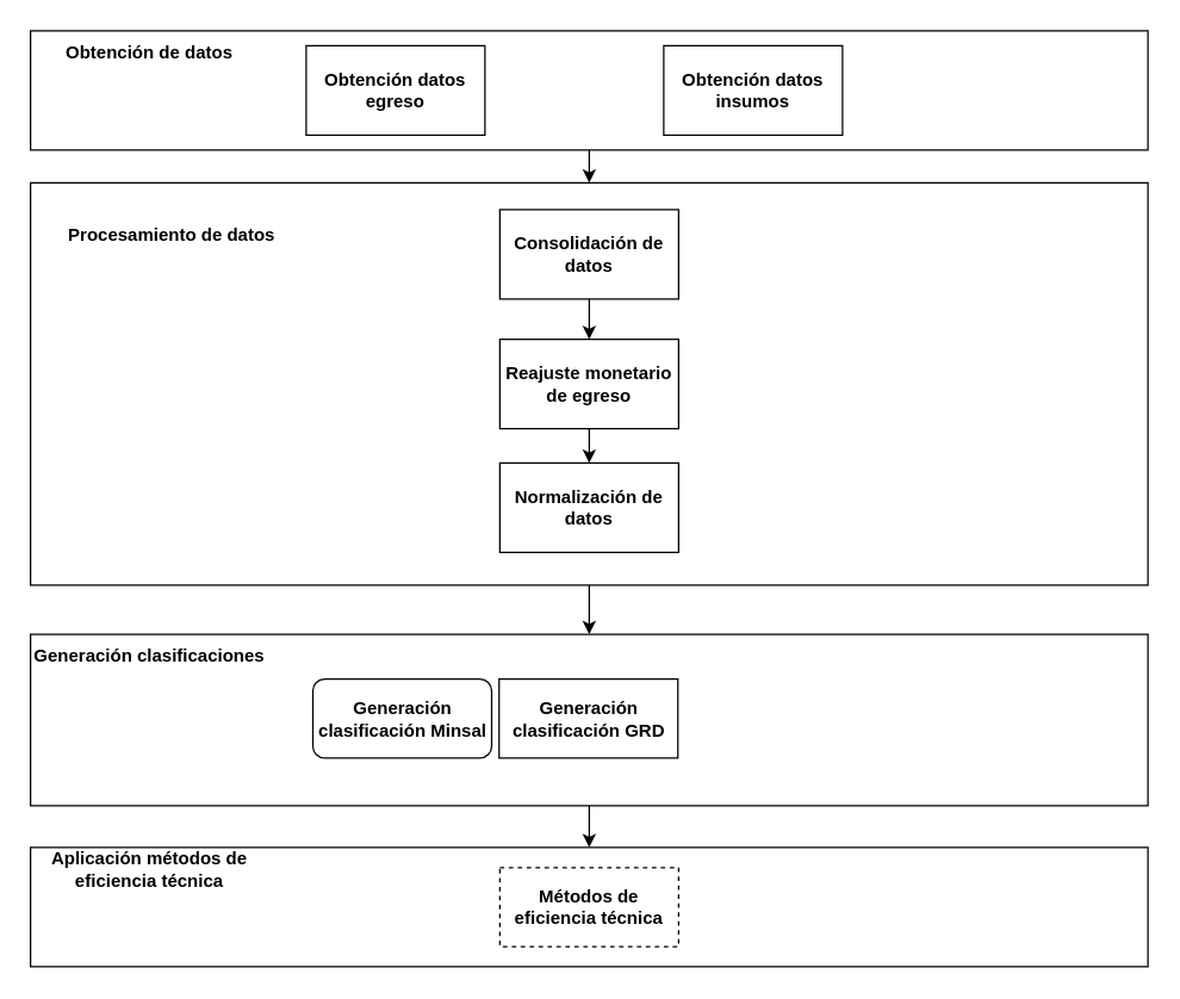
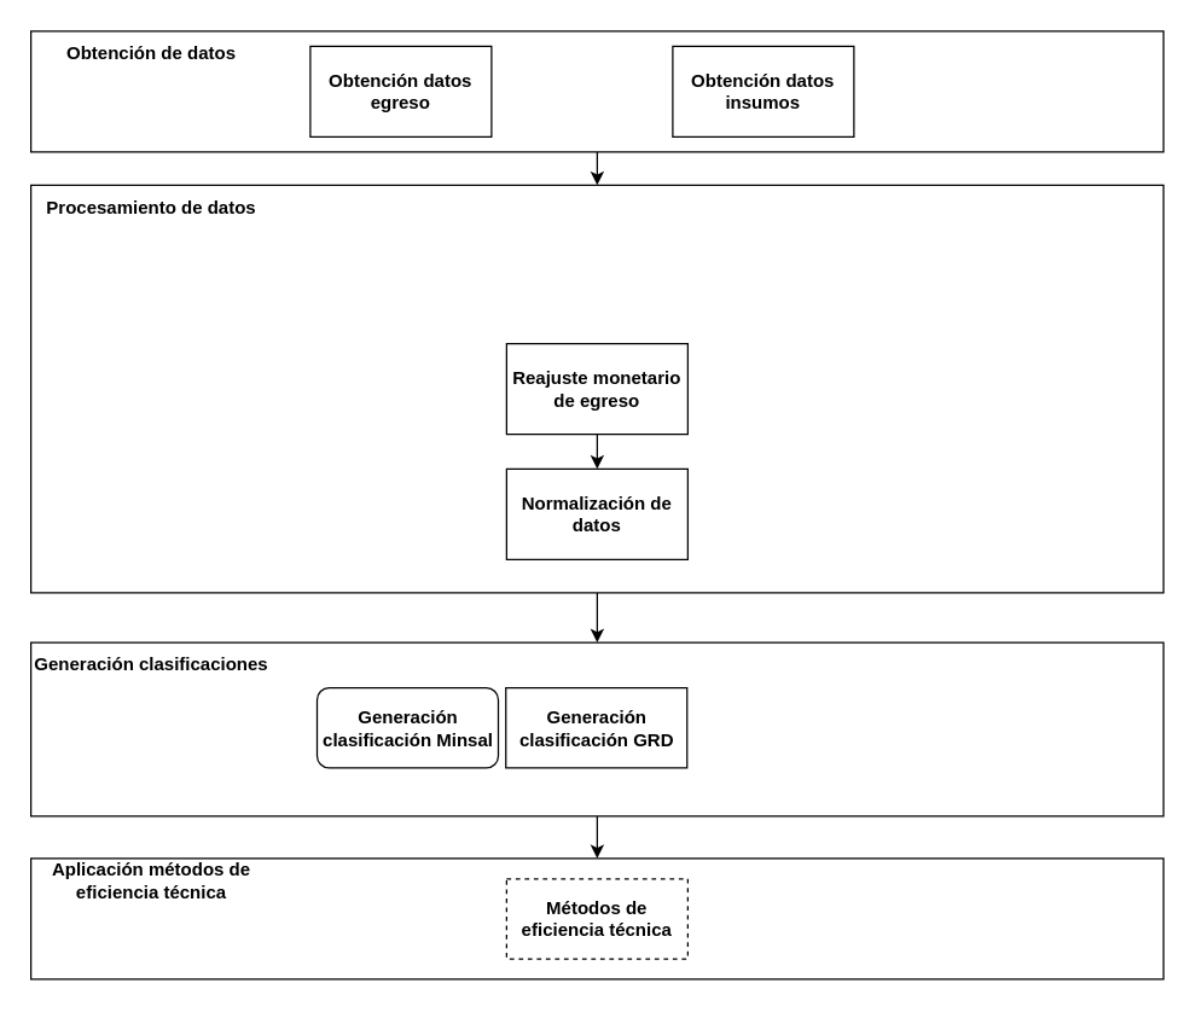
  <mxCell id="0" />
  <mxCell id="1" parent="0" />
  <mxCell id="2" value="" style="rounded=0;whiteSpace=wrap;html=1;" vertex="1" parent="1"><mxGeometry x="20" y="568" width="750" height="80" as="geometry" /></mxCell>
  <mxCell id="3" style="edgeStyle=orthogonalEdgeStyle;rounded=0;orthogonalLoop=1;jettySize=auto;html=1;exitX=0.5;exitY=1;exitDx=0;exitDy=0;entryX=0.5;entryY=0;entryDx=0;entryDy=0;" edge="1" parent="1" source="4" target="6"><mxGeometry relative="1" as="geometry"><mxPoint x="395" y="407" as="sourcePoint" /></mxGeometry></mxCell>
  <mxCell id="4" value="" style="rounded=0;whiteSpace=wrap;html=1;" vertex="1" parent="1"><mxGeometry x="20" y="122" width="750" height="270" as="geometry" /></mxCell>
  <mxCell id="5" style="edgeStyle=orthogonalEdgeStyle;rounded=0;orthogonalLoop=1;jettySize=auto;html=1;exitX=0.5;exitY=1;exitDx=0;exitDy=0;entryX=0.5;entryY=0;entryDx=0;entryDy=0;" edge="1" parent="1" source="6" target="2"><mxGeometry relative="1" as="geometry" /></mxCell>
  <mxCell id="6" value="" style="rounded=0;whiteSpace=wrap;html=1;" vertex="1" parent="1"><mxGeometry x="20" y="425" width="750" height="115" as="geometry" /></mxCell>
  <mxCell id="7" style="edgeStyle=orthogonalEdgeStyle;rounded=0;orthogonalLoop=1;jettySize=auto;html=1;entryX=0.5;entryY=0;entryDx=0;entryDy=0;" edge="1" parent="1" source="8" target="4"><mxGeometry relative="1" as="geometry" /></mxCell>
  <mxCell id="8" value="" style="rounded=0;whiteSpace=wrap;html=1;" vertex="1" parent="1"><mxGeometry x="20" y="20" width="750" height="80" as="geometry" /></mxCell>
  <mxCell id="9" value="Obtención datos insumos" style="rounded=0;whiteSpace=wrap;html=1;fontStyle=1;" vertex="1" parent="1"><mxGeometry x="445" y="30" width="120" height="60" as="geometry" /></mxCell>
  <mxCell id="10" value="Obtención datos egreso" style="rounded=0;whiteSpace=wrap;html=1;fontStyle=1;" vertex="1" parent="1"><mxGeometry x="205" y="30" width="120" height="60" as="geometry" /></mxCell>
- <mxCell id="11" style="edgeStyle=orthogonalEdgeStyle;rounded=0;orthogonalLoop=1;jettySize=auto;html=1;entryX=0.5;entryY=0;entryDx=0;entryDy=0;" edge="1" parent="1" source="12" target="14"><mxGeometry relative="1" as="geometry" /></mxCell>
- <mxCell id="12" value="Consolidación de datos" style="rounded=0;whiteSpace=wrap;html=1;fontStyle=1;" vertex="1" parent="1"><mxGeometry x="335" y="140" width="120" height="60" as="geometry" /></mxCell>
  <mxCell id="13" style="edgeStyle=orthogonalEdgeStyle;rounded=0;orthogonalLoop=1;jettySize=auto;html=1;entryX=0.5;entryY=0;entryDx=0;entryDy=0;" edge="1" parent="1" source="14" target="15"><mxGeometry relative="1" as="geometry" /></mxCell>
  <mxCell id="14" value="Reajuste monetario de egreso" style="rounded=0;whiteSpace=wrap;html=1;fontStyle=1;" vertex="1" parent="1"><mxGeometry x="335" y="227" width="120" height="60" as="geometry" /></mxCell>
  <mxCell id="15" value="Normalización de datos" style="rounded=0;whiteSpace=wrap;html=1;fontStyle=1;" vertex="1" parent="1"><mxGeometry x="335" y="310" width="120" height="60" as="geometry" /></mxCell>
  <mxCell id="16" value="Generación clasificación Minsal" style="whiteSpace=wrap;html=1;fontStyle=1;rounded=1;" vertex="1" parent="1"><mxGeometry x="209.5" y="455" width="120" height="53" as="geometry" /></mxCell>
  <mxCell id="17" value="Generación clasificación GRD" style="rounded=0;whiteSpace=wrap;html=1;fontStyle=1;" vertex="1" parent="1"><mxGeometry x="334.5" y="455" width="120" height="53" as="geometry" /></mxCell>
  <mxCell id="18" value="Métodos de eficiencia técnica" style="rounded=0;whiteSpace=wrap;html=1;fontStyle=1;dashed=1;" vertex="1" parent="1"><mxGeometry x="335" y="581.5" width="120" height="53" as="geometry" /></mxCell>
  <mxCell id="19" value="Obtención de datos" style="text;html=1;strokeColor=none;fillColor=none;align=center;verticalAlign=middle;whiteSpace=wrap;rounded=0;fontStyle=1" vertex="1" parent="1"><mxGeometry x="20" y="20" width="160" height="30" as="geometry" /></mxCell>
- <mxCell id="20" value="Procesamiento de datos" style="text;html=1;strokeColor=none;fillColor=none;align=center;verticalAlign=middle;whiteSpace=wrap;rounded=0;fontStyle=1" vertex="1" parent="1"><mxGeometry x="35" y="142" width="160" height="30" as="geometry" /></mxCell>
+ <mxCell id="20" value="Procesamiento de datos" style="text;html=1;strokeColor=none;fillColor=none;align=center;verticalAlign=middle;whiteSpace=wrap;rounded=0;fontStyle=1" vertex="1" parent="1"><mxGeometry x="20" y="122" width="160" height="30" as="geometry" /></mxCell>
  <mxCell id="21" value="Generación clasificaciones" style="text;html=1;strokeColor=none;fillColor=none;align=center;verticalAlign=middle;whiteSpace=wrap;rounded=0;fontStyle=1" vertex="1" parent="1"><mxGeometry x="20" y="425" width="160" height="30" as="geometry" /></mxCell>
  <mxCell id="22" value="Aplicación métodos de eficiencia técnica" style="text;html=1;strokeColor=none;fillColor=none;align=center;verticalAlign=middle;whiteSpace=wrap;rounded=0;fontStyle=1" vertex="1" parent="1"><mxGeometry x="20" y="568" width="160" height="30" as="geometry" /></mxCell>
